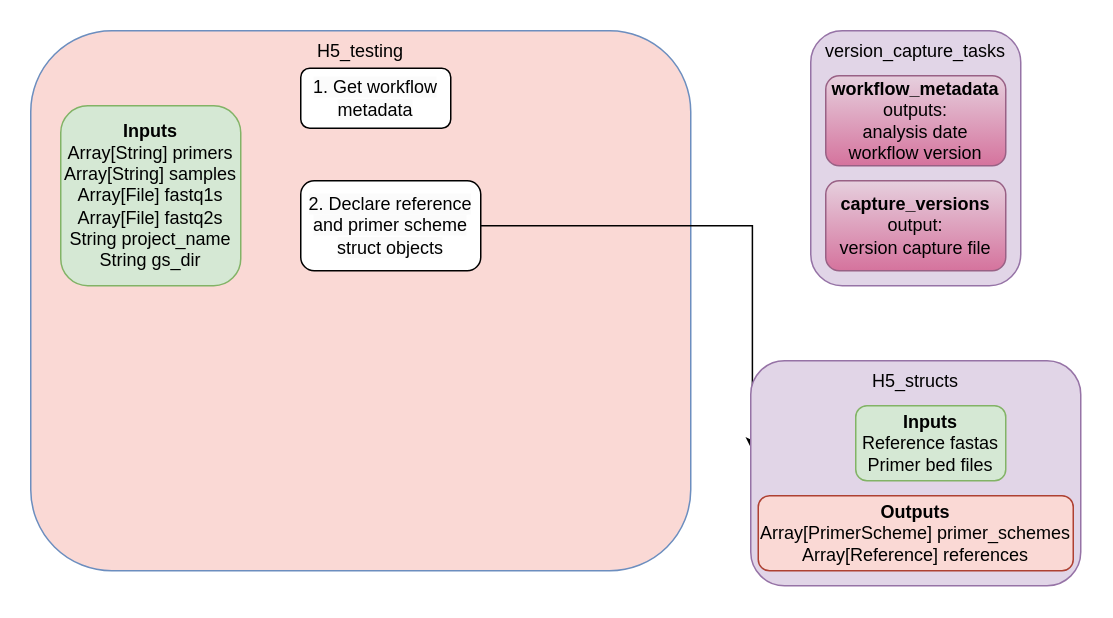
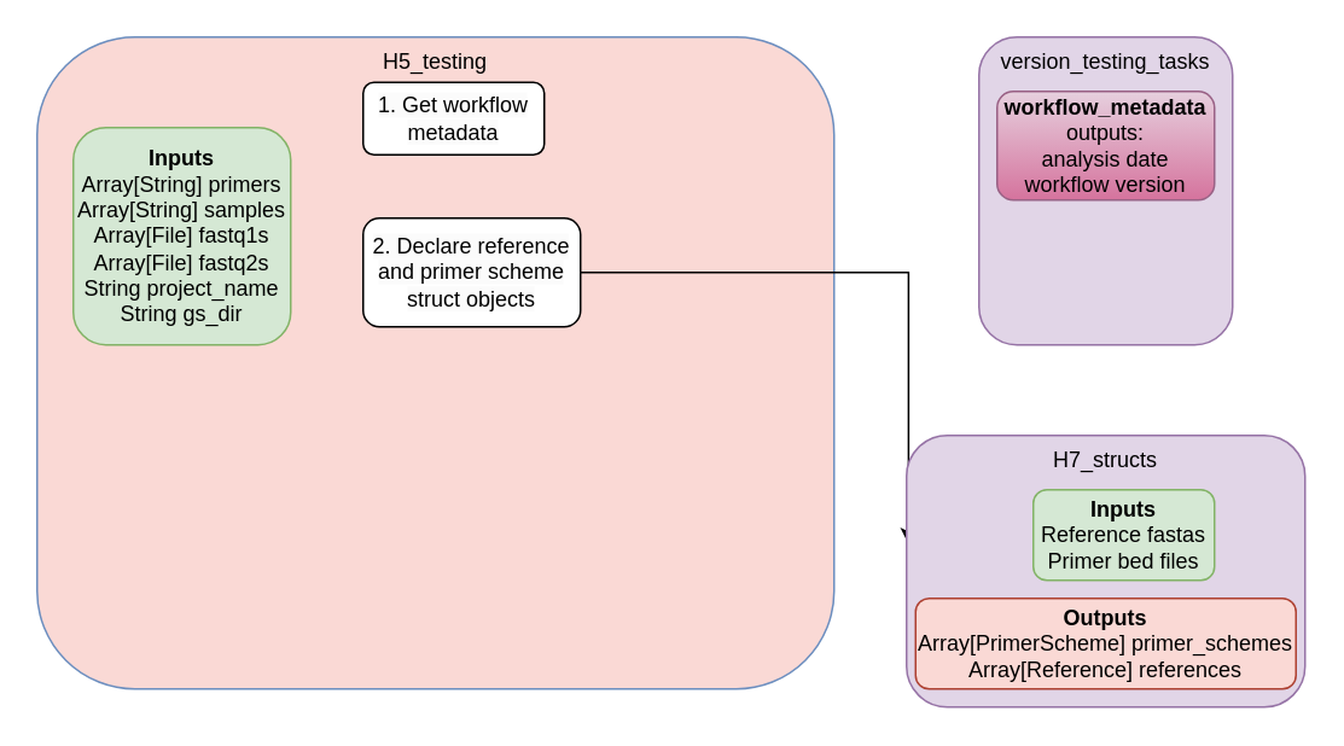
  <mxCell id="0" />
  <mxCell id="1" parent="0" />
  <mxCell id="2" value="&lt;div style=&quot;&quot;&gt;&lt;span style=&quot;background-color: initial;&quot;&gt;H5_testing&lt;/span&gt;&lt;/div&gt;" style="rounded=1;whiteSpace=wrap;html=1;align=center;horizontal=1;verticalAlign=top;fillColor=#fad9d5;strokeColor=#6c8ebf;" vertex="1" parent="1"><mxGeometry x="20" y="20" width="440" height="360" as="geometry" /></mxCell>
  <mxCell id="3" value="&lt;div style=&quot;&quot;&gt;&lt;b style=&quot;background-color: initial;&quot;&gt;Inputs&lt;/b&gt;&lt;/div&gt;&lt;div&gt;&lt;div&gt;Array[String] primers&lt;/div&gt;&lt;div&gt;Array[String] samples&lt;/div&gt;&lt;div&gt;Array[File] fastq1s&lt;/div&gt;&lt;div&gt;Array[File] fastq2s&lt;/div&gt;&lt;div&gt;String project_name&lt;/div&gt;&lt;div&gt;String gs_dir&lt;/div&gt;&lt;/div&gt;" style="rounded=1;whiteSpace=wrap;html=1;verticalAlign=middle;align=center;fillColor=#d5e8d4;strokeColor=#82b366;" vertex="1" parent="1"><mxGeometry x="40" y="70" width="120" height="120" as="geometry" /></mxCell>
  <mxCell id="4" style="edgeStyle=orthogonalEdgeStyle;rounded=0;orthogonalLoop=1;jettySize=auto;html=1;entryX=0.005;entryY=0.4;entryDx=0;entryDy=0;entryPerimeter=0;exitX=1;exitY=0.5;exitDx=0;exitDy=0;" edge="1" parent="1" source="6" target="8"><mxGeometry relative="1" as="geometry"><mxPoint x="340" y="240" as="sourcePoint" /></mxGeometry></mxCell>
  <mxCell id="5" value="&lt;span style=&quot;color: rgb(0, 0, 0); font-family: Helvetica; font-size: 12px; font-style: normal; font-variant-ligatures: normal; font-variant-caps: normal; font-weight: 400; letter-spacing: normal; orphans: 2; text-align: center; text-indent: 0px; text-transform: none; widows: 2; word-spacing: 0px; -webkit-text-stroke-width: 0px; white-space: normal; background-color: rgb(251, 251, 251); text-decoration-thickness: initial; text-decoration-style: initial; text-decoration-color: initial; display: inline !important; float: none;&quot;&gt;1. Get workflow metadata&lt;/span&gt;" style="rounded=1;whiteSpace=wrap;html=1;" vertex="1" parent="1"><mxGeometry x="200" y="45" width="100" height="40" as="geometry" /></mxCell>
  <mxCell id="6" value="&lt;br&gt;&lt;span style=&quot;color: rgb(0, 0, 0); font-family: Helvetica; font-size: 12px; font-style: normal; font-variant-ligatures: normal; font-variant-caps: normal; font-weight: 400; letter-spacing: normal; orphans: 2; text-align: center; text-indent: 0px; text-transform: none; widows: 2; word-spacing: 0px; -webkit-text-stroke-width: 0px; white-space: normal; background-color: rgb(251, 251, 251); text-decoration-thickness: initial; text-decoration-style: initial; text-decoration-color: initial; display: inline !important; float: none;&quot;&gt;2. Declare reference and primer scheme struct objects&lt;/span&gt;&lt;div&gt;&lt;br/&gt;&lt;/div&gt;" style="rounded=1;whiteSpace=wrap;html=1;" vertex="1" parent="1"><mxGeometry x="200" y="120" width="120" height="60" as="geometry" /></mxCell>
  <mxCell id="7" value="" style="group" vertex="1" connectable="0" parent="1"><mxGeometry x="500" y="240" width="220" height="150" as="geometry" /></mxCell>
- <mxCell id="8" value="H5_structs" style="rounded=1;whiteSpace=wrap;html=1;verticalAlign=top;fillColor=#e1d5e7;strokeColor=#9673a6;" vertex="1" parent="7"><mxGeometry width="220" height="150" as="geometry" /></mxCell>
+ <mxCell id="8" value="H7_structs" style="rounded=1;whiteSpace=wrap;html=1;verticalAlign=top;fillColor=#e1d5e7;strokeColor=#9673a6;" vertex="1" parent="7"><mxGeometry width="220" height="150" as="geometry" /></mxCell>
  <mxCell id="9" value="&lt;div style=&quot;&quot;&gt;&lt;b style=&quot;background-color: initial;&quot;&gt;Inputs&lt;/b&gt;&lt;/div&gt;&lt;div&gt;&lt;div&gt;Reference fastas&lt;/div&gt;&lt;/div&gt;&lt;div&gt;Primer bed files&lt;/div&gt;" style="rounded=1;whiteSpace=wrap;html=1;verticalAlign=middle;align=center;fillColor=#d5e8d4;strokeColor=#82b366;" vertex="1" parent="7"><mxGeometry x="70" y="30" width="100" height="50" as="geometry" /></mxCell>
  <mxCell id="10" value="&lt;div style=&quot;&quot;&gt;&lt;b style=&quot;background-color: initial;&quot;&gt;Outputs&lt;/b&gt;&lt;/div&gt;&lt;div&gt;Array[PrimerScheme] primer_schemes&lt;br&gt;&lt;/div&gt;&lt;div&gt;Array[Reference] references&lt;br&gt;&lt;/div&gt;" style="rounded=1;whiteSpace=wrap;html=1;verticalAlign=middle;align=center;fillColor=#fad9d5;strokeColor=#ae4132;" vertex="1" parent="7"><mxGeometry x="5" y="90" width="210" height="50" as="geometry" /></mxCell>
  <mxCell id="11" style="edgeStyle=orthogonalEdgeStyle;rounded=0;orthogonalLoop=1;jettySize=auto;html=1;exitX=0.5;exitY=1;exitDx=0;exitDy=0;" edge="1" parent="7" source="9" target="9"><mxGeometry relative="1" as="geometry" /></mxCell>
  <mxCell id="12" value="" style="group" vertex="1" connectable="0" parent="1"><mxGeometry x="540" y="20" width="140" height="170" as="geometry" /></mxCell>
- <mxCell id="13" value="version_capture_tasks" style="rounded=1;whiteSpace=wrap;html=1;verticalAlign=top;fillColor=#e1d5e7;strokeColor=#9673a6;" vertex="1" parent="12"><mxGeometry width="140" height="170" as="geometry" /></mxCell>
+ <mxCell id="13" value="version_testing_tasks" style="rounded=1;whiteSpace=wrap;html=1;verticalAlign=top;fillColor=#e1d5e7;strokeColor=#9673a6;" vertex="1" parent="12"><mxGeometry width="140" height="170" as="geometry" /></mxCell>
  <mxCell id="14" value="&lt;b&gt;workflow_metadata&lt;/b&gt;&lt;div&gt;outputs:&lt;/div&gt;&lt;div&gt;analysis date&lt;/div&gt;&lt;div&gt;workflow version&lt;/div&gt;" style="rounded=1;whiteSpace=wrap;html=1;fillColor=#e6d0de;gradientColor=#d5739d;strokeColor=#996185;" vertex="1" parent="12"><mxGeometry x="10" y="30" width="120" height="60" as="geometry" /></mxCell>
- <mxCell id="15" value="&lt;b&gt;capture_versions&lt;/b&gt;&lt;div&gt;output:&lt;/div&gt;&lt;div&gt;version capture file&lt;/div&gt;" style="rounded=1;whiteSpace=wrap;html=1;fillColor=#e6d0de;gradientColor=#d5739d;strokeColor=#996185;" vertex="1" parent="12"><mxGeometry x="10" y="100" width="120" height="60" as="geometry" /></mxCell>
